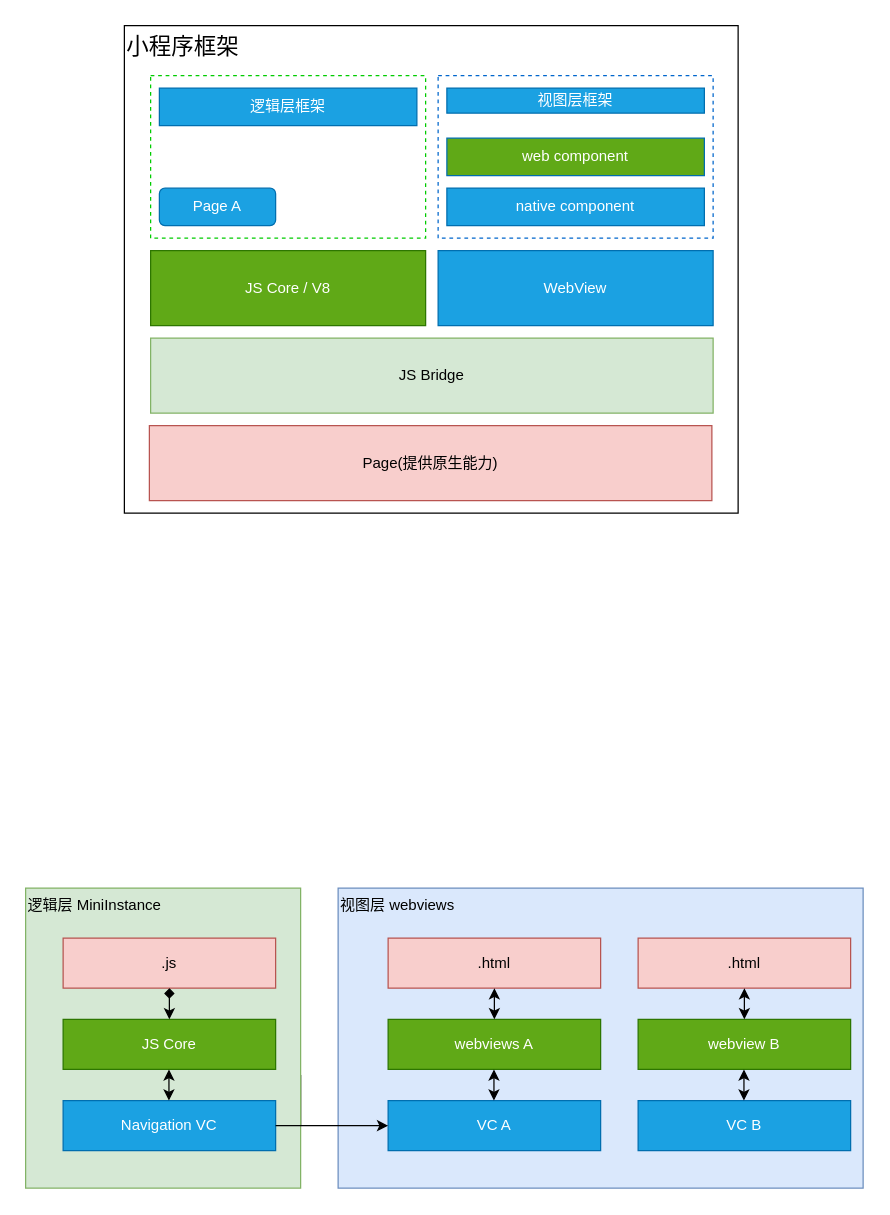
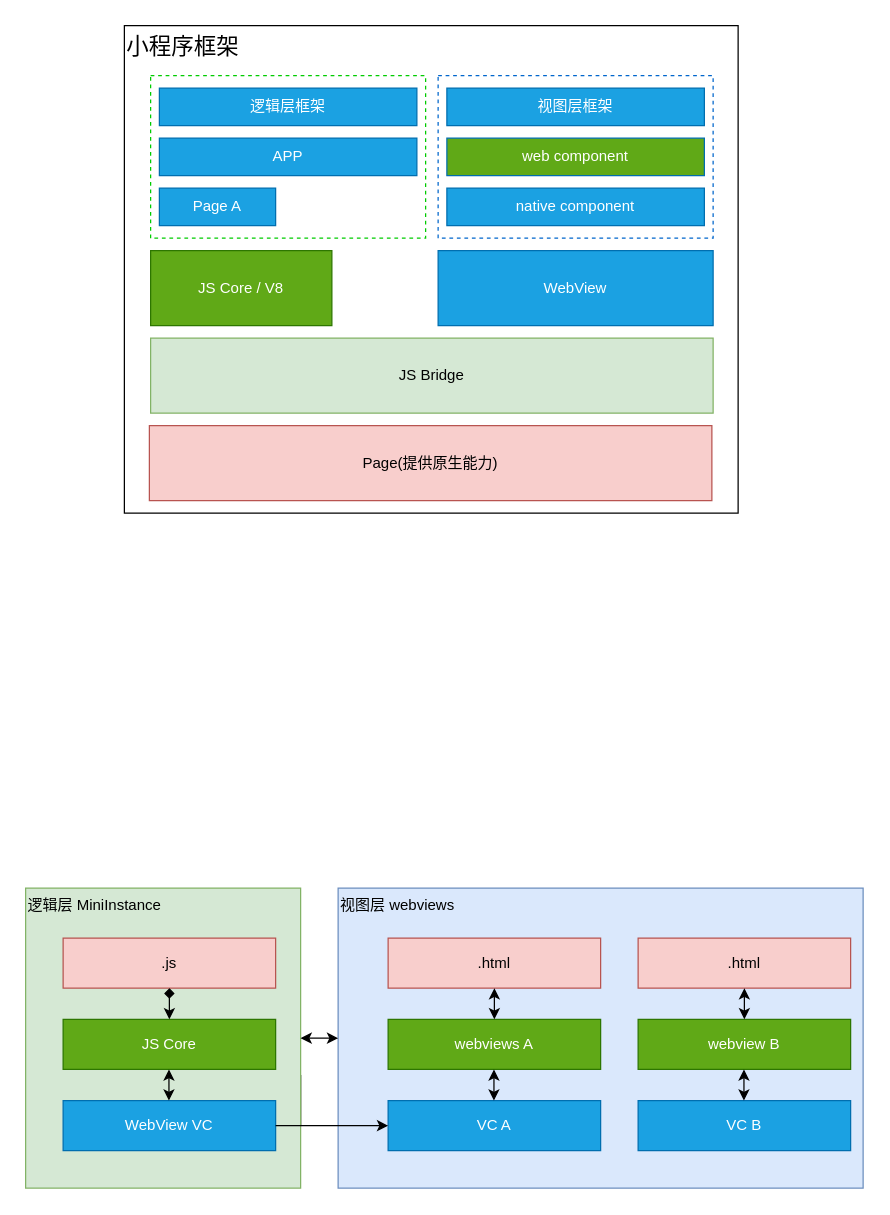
  <mxCell id="0" />
  <mxCell id="1" parent="0" />
  <mxCell id="2" style="edgeStyle=orthogonalEdgeStyle;rounded=0;orthogonalLoop=1;jettySize=auto;html=1;exitX=1;exitY=0.5;exitDx=0;exitDy=0;fontSize=18;" edge="1" parent="1" source="18" target="17"><mxGeometry relative="1" as="geometry"><mxPoint x="230" y="910" as="sourcePoint" /><mxPoint x="320" y="910" as="targetPoint" /></mxGeometry></mxCell>
  <mxCell id="3" value="小程序框架" style="rounded=0;whiteSpace=wrap;html=1;align=left;verticalAlign=top;fontSize=18;" vertex="1" parent="1"><mxGeometry x="99" y="20" width="491" height="390" as="geometry" /></mxCell>
  <mxCell id="4" value="JS Bridge" style="rounded=0;whiteSpace=wrap;html=1;fillColor=#d5e8d4;strokeColor=#82b366;" vertex="1" parent="1"><mxGeometry x="120" y="270" width="450" height="60" as="geometry" /></mxCell>
- <mxCell id="5" value="JS Core / V8" style="rounded=0;whiteSpace=wrap;html=1;fillColor=#60a917;strokeColor=#2D7600;fontColor=#ffffff;" vertex="1" parent="1"><mxGeometry x="120" y="200" width="220" height="60" as="geometry" /></mxCell>
+ <mxCell id="5" value="JS Core / V8" style="rounded=0;whiteSpace=wrap;html=1;fillColor=#60a917;strokeColor=#2D7600;fontColor=#ffffff;" vertex="1" parent="1"><mxGeometry x="120" y="200" width="145" height="60" as="geometry" /></mxCell>
  <mxCell id="6" value="WebView" style="rounded=0;whiteSpace=wrap;html=1;fillColor=#1ba1e2;strokeColor=#006EAF;fontColor=#ffffff;" vertex="1" parent="1"><mxGeometry x="350" y="200" width="220" height="60" as="geometry" /></mxCell>
  <mxCell id="7" value="" style="rounded=0;whiteSpace=wrap;html=1;dashed=1;strokeColor=#00CC00;" vertex="1" parent="1"><mxGeometry x="120" y="60" width="220" height="130" as="geometry" /></mxCell>
  <mxCell id="8" value="" style="rounded=0;whiteSpace=wrap;html=1;dashed=1;strokeColor=#0066CC;" vertex="1" parent="1"><mxGeometry x="350" y="60" width="220" height="130" as="geometry" /></mxCell>
  <mxCell id="9" value="Page(提供原生能力)" style="rounded=0;whiteSpace=wrap;html=1;fillColor=#f8cecc;strokeColor=#b85450;" vertex="1" parent="1"><mxGeometry x="119" y="340" width="450" height="60" as="geometry" /></mxCell>
  <mxCell id="10" value="逻辑层框架" style="rounded=0;whiteSpace=wrap;html=1;fillColor=#1ba1e2;strokeColor=#006EAF;fontColor=#ffffff;" vertex="1" parent="1"><mxGeometry x="127" y="70" width="206" height="30" as="geometry" /></mxCell>
- <mxCell id="11" value="视图层框架" style="rounded=0;whiteSpace=wrap;html=1;fillColor=#1ba1e2;strokeColor=#006EAF;fontColor=#ffffff;" vertex="1" parent="1"><mxGeometry x="357" y="70" width="206" height="20" as="geometry" /></mxCell>
- <mxCell id="13" value="Page A" style="whiteSpace=wrap;html=1;fillColor=#1ba1e2;strokeColor=#006EAF;fontColor=#ffffff;rounded=1;" vertex="1" parent="1"><mxGeometry x="127" y="150" width="93" height="30" as="geometry" /></mxCell>
+ <mxCell id="11" value="视图层框架" style="rounded=0;whiteSpace=wrap;html=1;fillColor=#1ba1e2;strokeColor=#006EAF;fontColor=#ffffff;" vertex="1" parent="1"><mxGeometry x="357" y="70" width="206" height="30" as="geometry" /></mxCell>
+ <mxCell id="12" value="APP" style="rounded=0;whiteSpace=wrap;html=1;fillColor=#1ba1e2;strokeColor=#006EAF;fontColor=#ffffff;" vertex="1" parent="1"><mxGeometry x="127" y="110" width="206" height="30" as="geometry" /></mxCell>
+ <mxCell id="13" value="Page A" style="rounded=0;whiteSpace=wrap;html=1;fillColor=#1ba1e2;strokeColor=#006EAF;fontColor=#ffffff;" vertex="1" parent="1"><mxGeometry x="127" y="150" width="93" height="30" as="geometry" /></mxCell>
  <mxCell id="14" value="web component" style="rounded=0;whiteSpace=wrap;html=1;fillColor=#60a917;strokeColor=#006EAF;fontColor=#ffffff;" vertex="1" parent="1"><mxGeometry x="357" y="110" width="206" height="30" as="geometry" /></mxCell>
  <mxCell id="15" value="native component" style="rounded=0;whiteSpace=wrap;html=1;fillColor=#1ba1e2;strokeColor=#006EAF;fontColor=#ffffff;" vertex="1" parent="1"><mxGeometry x="357" y="150" width="206" height="30" as="geometry" /></mxCell>
  <mxCell id="16" value="逻辑层 MiniInstance" style="rounded=0;whiteSpace=wrap;html=1;fillColor=#d5e8d4;strokeColor=#82b366;align=left;verticalAlign=top;" vertex="1" parent="1"><mxGeometry x="20" y="710" width="220" height="240" as="geometry" /></mxCell>
  <mxCell id="17" value="JS Core" style="rounded=0;whiteSpace=wrap;html=1;fillColor=#60a917;strokeColor=#2D7600;fontColor=#ffffff;" vertex="1" parent="1"><mxGeometry x="50" y="815" width="170" height="40" as="geometry" /></mxCell>
- <mxCell id="18" value="Navigation VC" style="rounded=0;whiteSpace=wrap;html=1;fillColor=#1ba1e2;strokeColor=#006EAF;fontColor=#ffffff;" vertex="1" parent="1"><mxGeometry x="50" y="880" width="170" height="40" as="geometry" /></mxCell>
+ <mxCell id="18" value="WebView VC" style="rounded=0;whiteSpace=wrap;html=1;fillColor=#1ba1e2;strokeColor=#006EAF;fontColor=#ffffff;" vertex="1" parent="1"><mxGeometry x="50" y="880" width="170" height="40" as="geometry" /></mxCell>
  <mxCell id="19" value=".js" style="rounded=0;whiteSpace=wrap;html=1;fillColor=#f8cecc;strokeColor=#b85450;" vertex="1" parent="1"><mxGeometry x="50" y="750" width="170" height="40" as="geometry" /></mxCell>
  <mxCell id="20" value="" style="endArrow=diamond;startArrow=classic;html=1;fontSize=18;exitX=0.5;exitY=0;exitDx=0;exitDy=0;entryX=0.5;entryY=1;entryDx=0;entryDy=0;" edge="1" parent="1" source="17" target="19"><mxGeometry width="50" height="50" relative="1" as="geometry"><mxPoint x="320" y="810" as="sourcePoint" /><mxPoint x="370" y="760" as="targetPoint" /></mxGeometry></mxCell>
  <mxCell id="21" value="" style="endArrow=classic;startArrow=classic;html=1;fontSize=18;exitX=0.5;exitY=0;exitDx=0;exitDy=0;entryX=0.5;entryY=1;entryDx=0;entryDy=0;" edge="1" parent="1"><mxGeometry width="50" height="50" relative="1" as="geometry"><mxPoint x="134.66" y="880" as="sourcePoint" /><mxPoint x="134.66" y="855" as="targetPoint" /></mxGeometry></mxCell>
  <mxCell id="22" value="视图层 webviews" style="rounded=0;whiteSpace=wrap;html=1;fillColor=#dae8fc;strokeColor=#6c8ebf;align=left;verticalAlign=top;" vertex="1" parent="1"><mxGeometry x="270" y="710" width="420" height="240" as="geometry" /></mxCell>
  <mxCell id="23" value="webviews A" style="rounded=0;whiteSpace=wrap;html=1;fillColor=#60a917;strokeColor=#2D7600;fontColor=#ffffff;" vertex="1" parent="1"><mxGeometry x="310" y="815" width="170" height="40" as="geometry" /></mxCell>
  <mxCell id="24" value="VC A" style="rounded=0;whiteSpace=wrap;html=1;fillColor=#1ba1e2;strokeColor=#006EAF;fontColor=#ffffff;" vertex="1" parent="1"><mxGeometry x="310" y="880" width="170" height="40" as="geometry" /></mxCell>
  <mxCell id="25" value=".html" style="rounded=0;whiteSpace=wrap;html=1;fillColor=#f8cecc;strokeColor=#b85450;" vertex="1" parent="1"><mxGeometry x="310" y="750" width="170" height="40" as="geometry" /></mxCell>
  <mxCell id="26" value="" style="endArrow=classic;startArrow=classic;html=1;fontSize=18;exitX=0.5;exitY=0;exitDx=0;exitDy=0;entryX=0.5;entryY=1;entryDx=0;entryDy=0;" edge="1" parent="1" source="23" target="25"><mxGeometry width="50" height="50" relative="1" as="geometry"><mxPoint x="580" y="810" as="sourcePoint" /><mxPoint x="630" y="760" as="targetPoint" /></mxGeometry></mxCell>
  <mxCell id="27" value="" style="endArrow=classic;startArrow=classic;html=1;fontSize=18;exitX=0.5;exitY=0;exitDx=0;exitDy=0;entryX=0.5;entryY=1;entryDx=0;entryDy=0;" edge="1" parent="1"><mxGeometry width="50" height="50" relative="1" as="geometry"><mxPoint x="394.66" y="880" as="sourcePoint" /><mxPoint x="394.66" y="855" as="targetPoint" /></mxGeometry></mxCell>
  <mxCell id="28" value="webview B" style="rounded=0;whiteSpace=wrap;html=1;fillColor=#60a917;strokeColor=#2D7600;fontColor=#ffffff;" vertex="1" parent="1"><mxGeometry x="510" y="815" width="170" height="40" as="geometry" /></mxCell>
  <mxCell id="29" value="VC B" style="rounded=0;whiteSpace=wrap;html=1;fillColor=#1ba1e2;strokeColor=#006EAF;fontColor=#ffffff;" vertex="1" parent="1"><mxGeometry x="510" y="880" width="170" height="40" as="geometry" /></mxCell>
  <mxCell id="30" value=".html" style="rounded=0;whiteSpace=wrap;html=1;fillColor=#f8cecc;strokeColor=#b85450;" vertex="1" parent="1"><mxGeometry x="510" y="750" width="170" height="40" as="geometry" /></mxCell>
  <mxCell id="31" value="" style="endArrow=classic;startArrow=classic;html=1;fontSize=18;exitX=0.5;exitY=0;exitDx=0;exitDy=0;entryX=0.5;entryY=1;entryDx=0;entryDy=0;" edge="1" parent="1" source="28" target="30"><mxGeometry width="50" height="50" relative="1" as="geometry"><mxPoint x="780" y="810" as="sourcePoint" /><mxPoint x="830" y="760" as="targetPoint" /></mxGeometry></mxCell>
  <mxCell id="32" value="" style="endArrow=classic;startArrow=classic;html=1;fontSize=18;exitX=0.5;exitY=0;exitDx=0;exitDy=0;entryX=0.5;entryY=1;entryDx=0;entryDy=0;" edge="1" parent="1"><mxGeometry width="50" height="50" relative="1" as="geometry"><mxPoint x="594.66" y="880" as="sourcePoint" /><mxPoint x="594.66" y="855" as="targetPoint" /></mxGeometry></mxCell>
+ <mxCell id="33" value="" style="endArrow=classic;startArrow=classic;html=1;fontSize=18;exitX=1;exitY=0.5;exitDx=0;exitDy=0;entryX=0;entryY=0.5;entryDx=0;entryDy=0;" edge="1" parent="1" source="16" target="22"><mxGeometry width="50" height="50" relative="1" as="geometry"><mxPoint x="145" y="825" as="sourcePoint" /><mxPoint x="145" y="800" as="targetPoint" /></mxGeometry></mxCell>
  <mxCell id="34" style="edgeStyle=orthogonalEdgeStyle;rounded=0;orthogonalLoop=1;jettySize=auto;html=1;exitX=1;exitY=0.5;exitDx=0;exitDy=0;fontSize=18;" edge="1" parent="1" source="18" target="24"><mxGeometry relative="1" as="geometry" /></mxCell>
